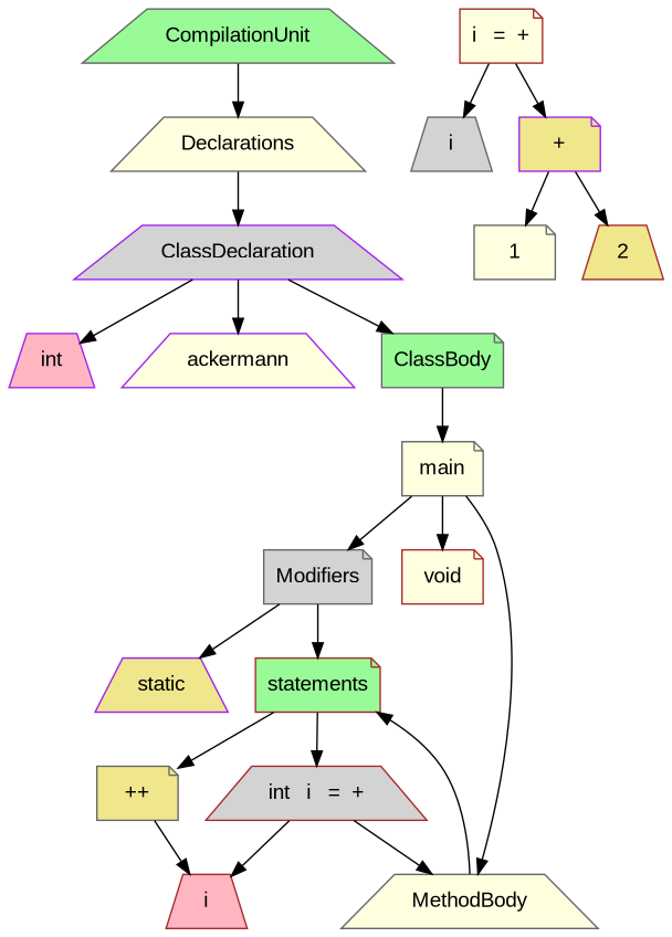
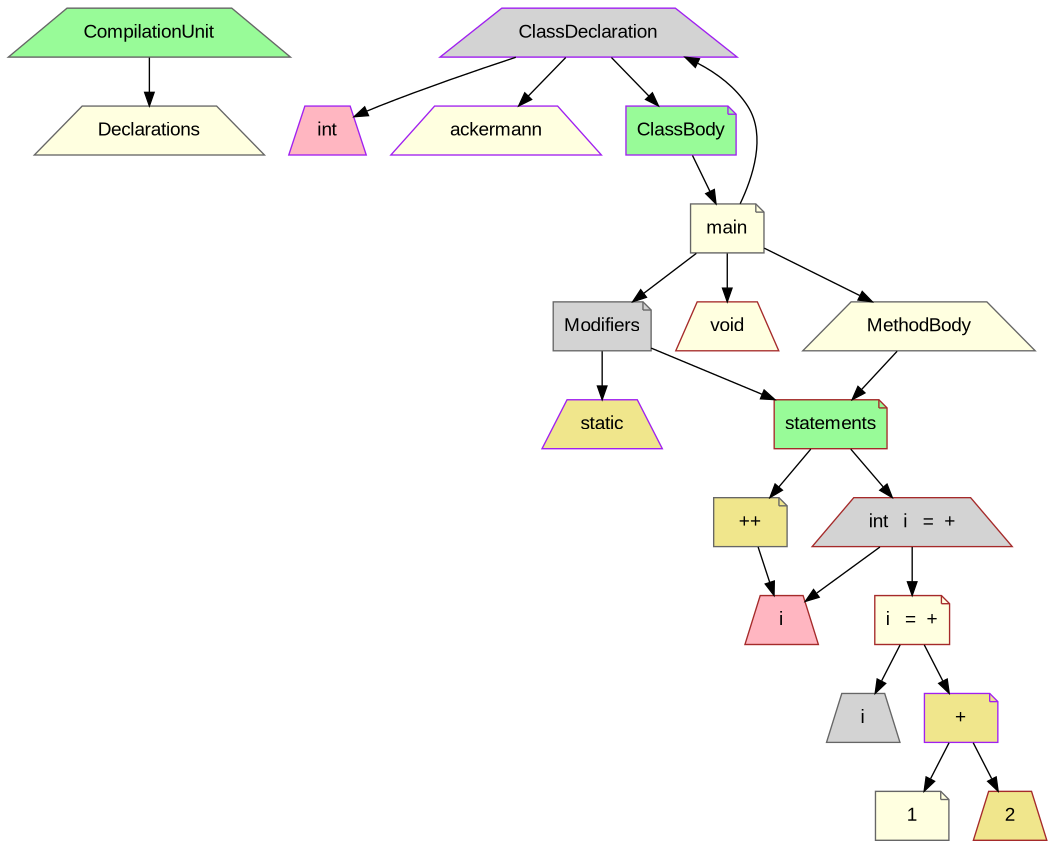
  digraph {
    fontname="Liberation Sans"
    node [color=gray40 fillcolor=lightyellow fontname="Liberation Sans" shape=trapezium style=filled]
    edge [fontname="Liberation Sans"]
    n1 [fillcolor=palegreen label=CompilationUnit]
    n2 [label=Declarations]
    n3 [color=purple fillcolor=lightgrey label=ClassDeclaration]
    n4 [color=purple fillcolor=lightpink label=int]
    n5 [color=purple label=ackermann]
-   n6 [fillcolor=palegreen label=ClassBody shape=note]
+   n6 [color=purple fillcolor=palegreen label=ClassBody shape=note]
    n7 [label=main shape=note]
    n8 [fillcolor=lightgrey label=Modifiers shape=note]
-   n9 [color=brown label=void shape=note]
+   n9 [color=brown label=void]
    n10 [label=MethodBody]
    n11 [color=brown fillcolor=palegreen label=statements shape=note]
    n12 [color=purple fillcolor=khaki label=static]
    n13 [color=brown fillcolor=lightgrey label="int   i   =  +"]
    n14 [fillcolor=khaki label="++" shape=note]
    n15 [color=brown fillcolor=lightpink label=i]
    n16 [color=brown label="i   =  +" shape=note]
    n17 [fillcolor=lightgrey label=i]
    n18 [color=purple fillcolor=khaki label="+" shape=note]
    n19 [label=1 shape=note]
    n20 [color=brown fillcolor=khaki label=2]
    n1 -> n2
-   n2 -> n3
+   n7 -> n3
    n3 -> n4
    n3 -> n5
    n3 -> n6
    n6 -> n7
    n7 -> n8
    n7 -> n9
    n7 -> n10
    n8 -> n11
    n8 -> n12
    n10 -> n11
    n11 -> n13
    n11 -> n14
    n13 -> n15
-   n13 -> n10
+   n13 -> n16
    n14 -> n15
    n16 -> n17
    n16 -> n18
    n18 -> n19
    n18 -> n20
  }
